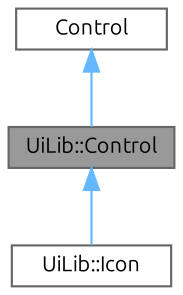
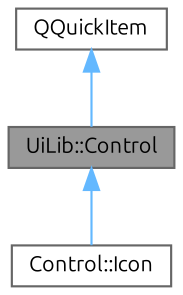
  digraph {
    fontname=Ubuntu
    node [color=gray40 fillcolor=white fontname=Ubuntu fontsize=10 shape=box style=filled]
    edge [color=steelblue1 dir=back fontname=Ubuntu fontsize=10 labelfontname=Helvetica labelfontsize=10 style=solid]
    n1 [fillcolor=grey60 fontcolor=black height=0.2 label="UiLib::Control" width=0.4]
-   n2 [height=0.2 label="UiLib::Icon" width=0.4]
-   n3 [height=0.2 label=Control width=0.4]
+   n2 [height=0.2 label="Control::Icon" width=0.4]
+   n3 [height=0.2 label=QQuickItem width=0.4]
    n1 -> n2
    n3 -> n1
  }
